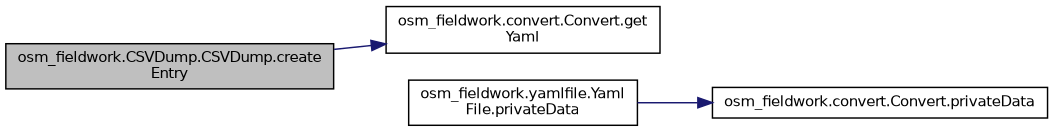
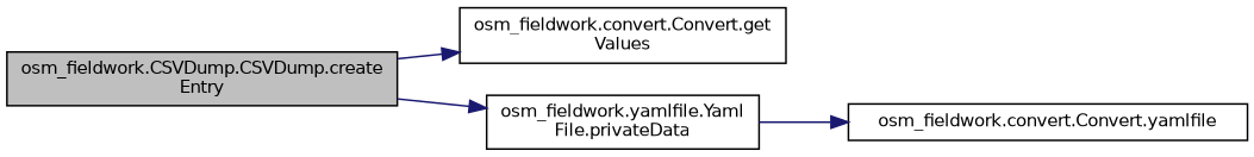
  digraph {
    rankdir=LR
    node [color=black fillcolor=white fontname=Helvetica fontsize=10 shape=record style=filled]
    edge [color=midnightblue fontname=Helvetica fontsize=10 labelfontname=Helvetica labelfontsize=10 style=solid]
    n1 [fillcolor=grey75 fontcolor=black height=0.2 label="osm_fieldwork.CSVDump.CSVDump.create\lEntry" width=0.4]
-   n2 [height=0.2 label="osm_fieldwork.convert.Convert.get\lYaml" width=0.4]
+   n2 [height=0.2 label="osm_fieldwork.convert.Convert.get\lValues" width=0.4]
    n3 [height=0.2 label="osm_fieldwork.yamlfile.Yaml\lFile.privateData" width=0.4]
-   n4 [height=0.2 label="osm_fieldwork.convert.Convert.privateData" width=0.4]
+   n4 [height=0.2 label="osm_fieldwork.convert.Convert.yamlfile" width=0.4]
    n1 -> n2
+   n1 -> n3
    n3 -> n4
  }
